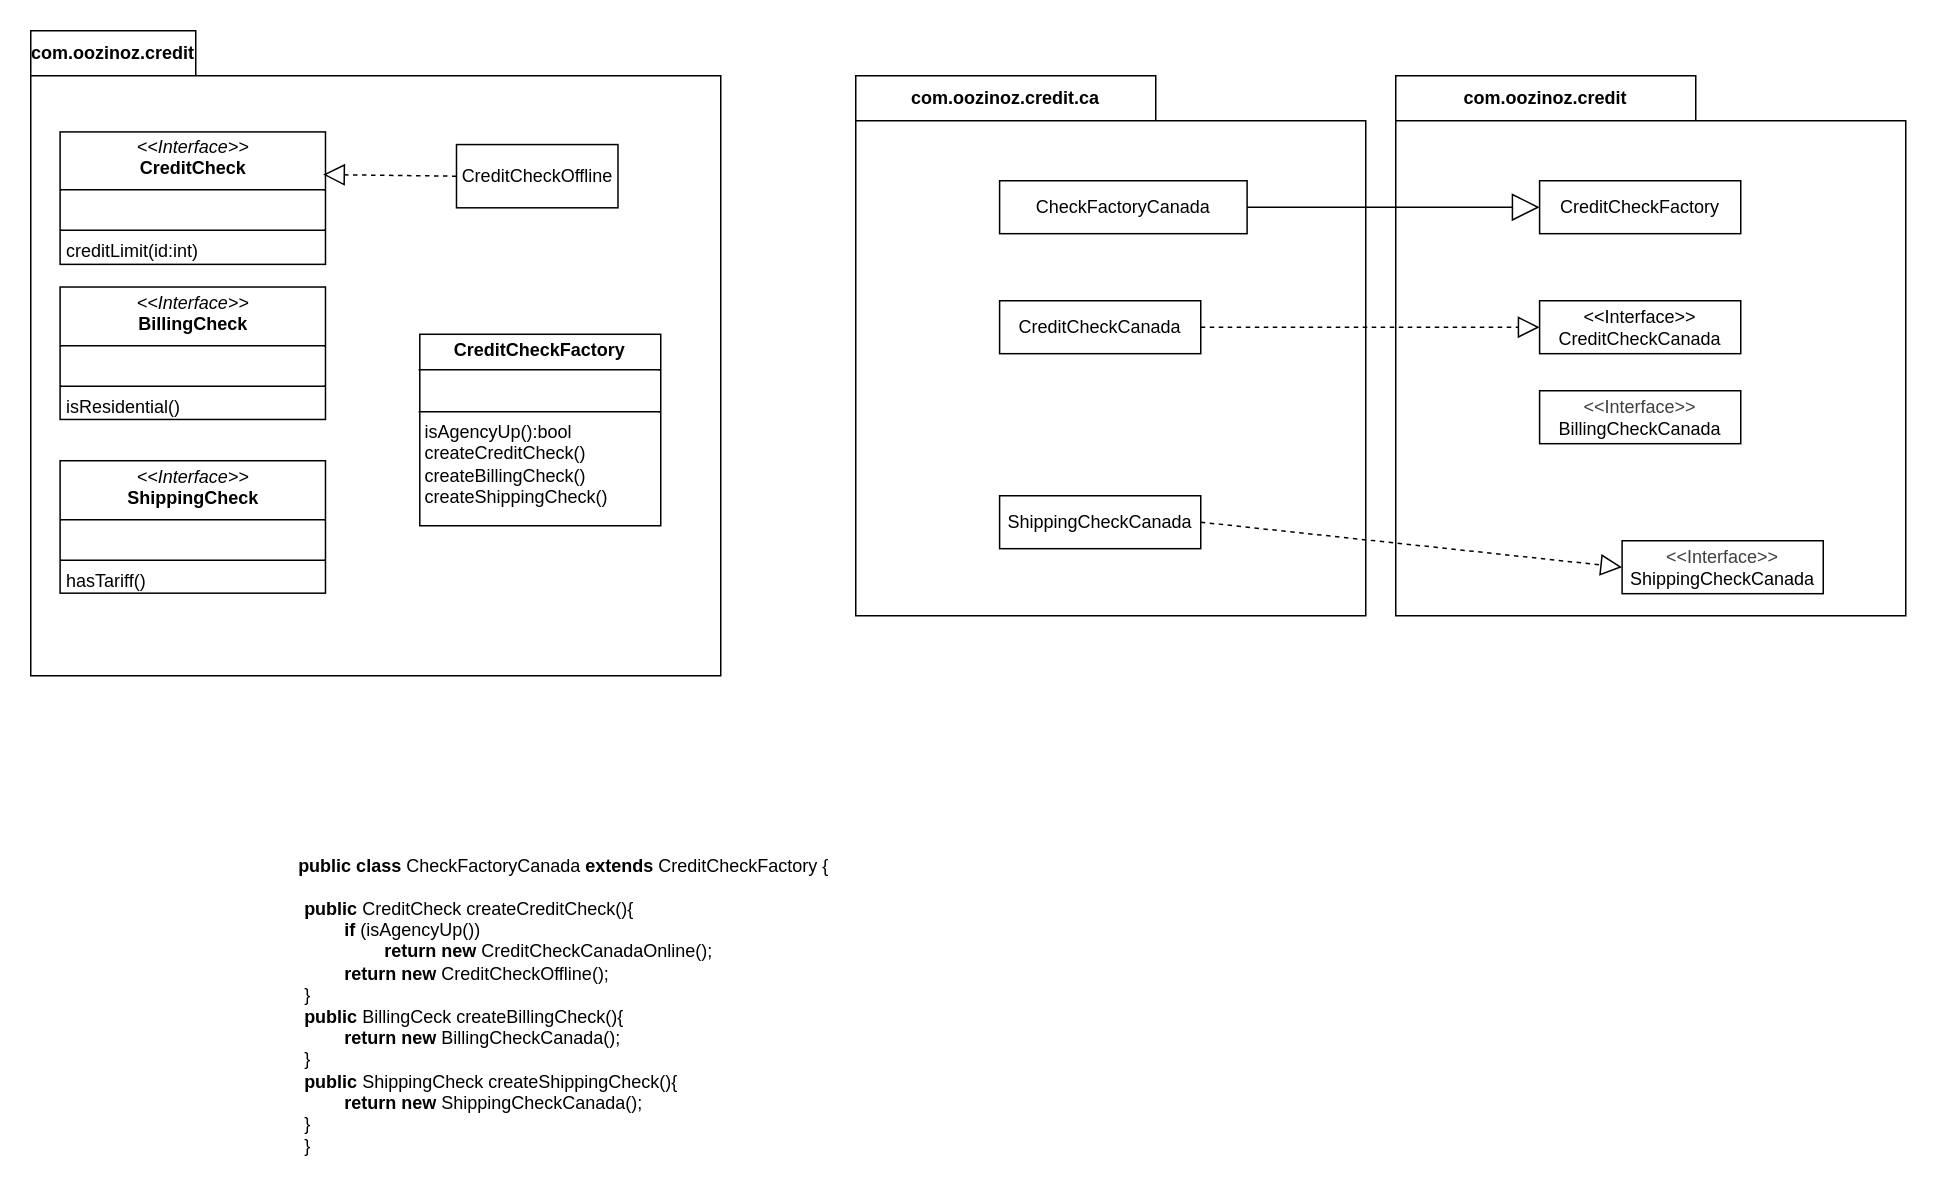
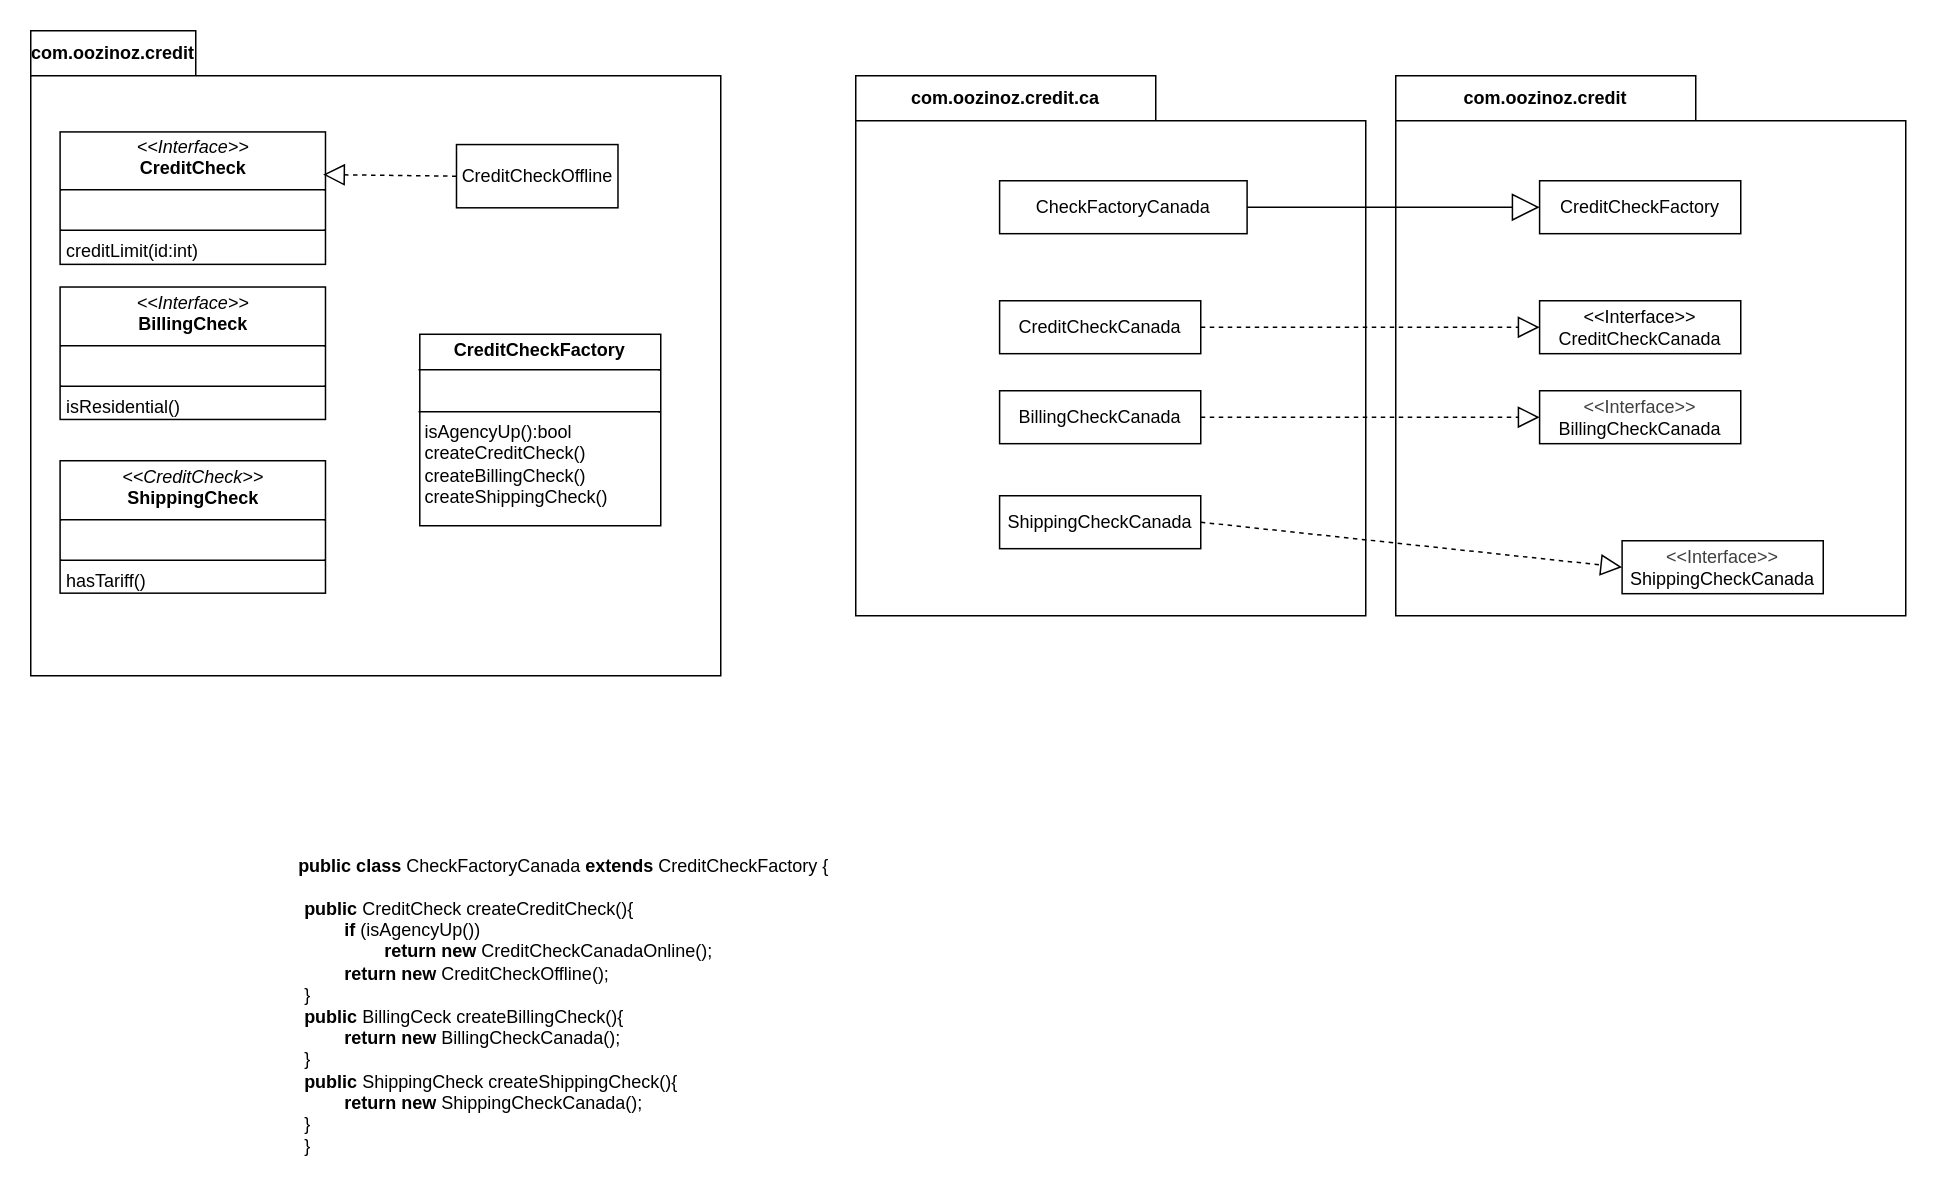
  <mxCell id="0" />
  <mxCell id="1" parent="0" />
  <mxCell id="2" value="com.oozinoz.credit" style="shape=folder;fontStyle=1;tabWidth=110;tabHeight=30;tabPosition=left;html=1;boundedLbl=1;labelInHeader=1;container=1;collapsible=0;whiteSpace=wrap;" vertex="1" parent="1"><mxGeometry x="20" y="20" width="460" height="430" as="geometry" /></mxCell>
  <mxCell id="3" value="" style="html=1;strokeColor=none;resizeWidth=1;resizeHeight=1;fillColor=none;part=1;connectable=0;allowArrows=0;deletable=0;whiteSpace=wrap;" vertex="1" parent="2"><mxGeometry width="460" height="26.327" relative="1" as="geometry"><mxPoint y="30" as="offset" /></mxGeometry></mxCell>
  <mxCell id="4" value="&lt;p style=&quot;margin:0px;margin-top:4px;text-align:center;&quot;&gt;&lt;i&gt;&amp;lt;&amp;lt;Interface&amp;gt;&amp;gt;&lt;/i&gt;&lt;br&gt;&lt;b&gt;CreditCheck&lt;/b&gt;&lt;/p&gt;&lt;hr size=&quot;1&quot; style=&quot;border-style:solid;&quot;&gt;&lt;p style=&quot;margin:0px;margin-left:4px;&quot;&gt;&lt;br&gt;&lt;/p&gt;&lt;hr size=&quot;1&quot; style=&quot;border-style:solid;&quot;&gt;&lt;p style=&quot;margin:0px;margin-left:4px;&quot;&gt;creditLimit(id:int)&lt;/p&gt;" style="verticalAlign=top;align=left;overflow=fill;html=1;whiteSpace=wrap;" vertex="1" parent="2"><mxGeometry x="19.574" y="67.452" width="176.924" height="88.29" as="geometry" /></mxCell>
  <mxCell id="5" value="&lt;p style=&quot;margin:0px;margin-top:4px;text-align:center;&quot;&gt;&lt;i&gt;&amp;lt;&amp;lt;Interface&amp;gt;&amp;gt;&lt;/i&gt;&lt;br&gt;&lt;span style=&quot;font-size: 12px;&quot;&gt;&lt;b&gt;BillingCheck&lt;/b&gt;&lt;/span&gt;&lt;/p&gt;&lt;hr size=&quot;1&quot; style=&quot;border-style:solid;&quot;&gt;&lt;p style=&quot;margin:0px;margin-left:4px;&quot;&gt;&lt;br&gt;&lt;/p&gt;&lt;hr size=&quot;1&quot; style=&quot;border-style:solid;&quot;&gt;&lt;p style=&quot;margin:0px;margin-left:4px;&quot;&gt;isResidential()&lt;/p&gt;" style="verticalAlign=top;align=left;overflow=fill;html=1;whiteSpace=wrap;" vertex="1" parent="2"><mxGeometry x="19.574" y="170.852" width="176.924" height="88.29" as="geometry" /></mxCell>
- <mxCell id="6" value="&lt;p style=&quot;margin:0px;margin-top:4px;text-align:center;&quot;&gt;&lt;i&gt;&amp;lt;&amp;lt;Interface&amp;gt;&amp;gt;&lt;/i&gt;&lt;br&gt;&lt;span style=&quot;font-size: 12px;&quot;&gt;&lt;b&gt;ShippingCheck&lt;/b&gt;&lt;/span&gt;&lt;/p&gt;&lt;hr size=&quot;1&quot; style=&quot;border-style:solid;&quot;&gt;&lt;p style=&quot;margin:0px;margin-left:4px;&quot;&gt;&lt;br&gt;&lt;/p&gt;&lt;hr size=&quot;1&quot; style=&quot;border-style:solid;&quot;&gt;&lt;p style=&quot;margin:0px;margin-left:4px;&quot;&gt;hasTariff()&lt;/p&gt;" style="verticalAlign=top;align=left;overflow=fill;html=1;whiteSpace=wrap;" vertex="1" parent="2"><mxGeometry x="19.574" y="286.664" width="176.924" height="88.29" as="geometry" /></mxCell>
+ <mxCell id="6" value="&lt;p style=&quot;margin:0px;margin-top:4px;text-align:center;&quot;&gt;&lt;i&gt;&amp;lt;&amp;lt;CreditCheck&amp;gt;&amp;gt;&lt;/i&gt;&lt;br&gt;&lt;span style=&quot;font-size: 12px;&quot;&gt;&lt;b&gt;ShippingCheck&lt;/b&gt;&lt;/span&gt;&lt;/p&gt;&lt;hr size=&quot;1&quot; style=&quot;border-style:solid;&quot;&gt;&lt;p style=&quot;margin:0px;margin-left:4px;&quot;&gt;&lt;br&gt;&lt;/p&gt;&lt;hr size=&quot;1&quot; style=&quot;border-style:solid;&quot;&gt;&lt;p style=&quot;margin:0px;margin-left:4px;&quot;&gt;hasTariff()&lt;/p&gt;" style="verticalAlign=top;align=left;overflow=fill;html=1;whiteSpace=wrap;" vertex="1" parent="2"><mxGeometry x="19.574" y="286.664" width="176.924" height="88.29" as="geometry" /></mxCell>
  <mxCell id="7" value="&lt;p style=&quot;margin:0px;margin-top:4px;text-align:center;&quot;&gt;&lt;span style=&quot;font-size: 12px;&quot;&gt;&lt;b&gt;CreditCheckFactory&lt;/b&gt;&lt;/span&gt;&lt;/p&gt;&lt;hr size=&quot;1&quot; style=&quot;border-style:solid;&quot;&gt;&lt;p style=&quot;margin:0px;margin-left:4px;&quot;&gt;&lt;br&gt;&lt;/p&gt;&lt;hr size=&quot;1&quot; style=&quot;border-style:solid;&quot;&gt;&lt;p style=&quot;margin:0px;margin-left:4px;&quot;&gt;isAgencyUp():bool&lt;/p&gt;&lt;p style=&quot;margin:0px;margin-left:4px;&quot;&gt;&lt;span style=&quot;font-size: 12px;&quot;&gt;createCreditCheck()&lt;/span&gt;&lt;/p&gt;&lt;p style=&quot;margin:0px;margin-left:4px;&quot;&gt;&lt;span style=&quot;font-size: 12px;&quot;&gt;createBillingCheck()&lt;/span&gt;&lt;/p&gt;&lt;p style=&quot;margin:0px;margin-left:4px;&quot;&gt;&lt;span style=&quot;font-size: 12px;&quot;&gt;createShippingCheck()&lt;/span&gt;&lt;/p&gt;" style="verticalAlign=top;align=left;overflow=fill;html=1;whiteSpace=wrap;" vertex="1" parent="2"><mxGeometry x="259.36" y="202.35" width="160.64" height="127.65" as="geometry" /></mxCell>
  <mxCell id="8" value="CreditCheckOffline" style="html=1;whiteSpace=wrap;" vertex="1" parent="2"><mxGeometry x="283.83" y="75.882" width="107.66" height="42.157" as="geometry" /></mxCell>
  <mxCell id="9" value="" style="endArrow=block;dashed=1;endFill=0;endSize=12;html=1;entryX=0.991;entryY=0.322;entryDx=0;entryDy=0;entryPerimeter=0;exitX=0;exitY=0.5;exitDx=0;exitDy=0;" edge="1" parent="2" source="8" target="4"><mxGeometry width="160" relative="1" as="geometry"><mxPoint x="137.021" y="185.49" as="sourcePoint" /><mxPoint x="293.617" y="185.49" as="targetPoint" /></mxGeometry></mxCell>
  <mxCell id="10" value="com.oozinoz.credit.ca" style="shape=folder;fontStyle=1;tabWidth=200;tabHeight=30;tabPosition=left;html=1;boundedLbl=1;labelInHeader=1;container=1;collapsible=0;whiteSpace=wrap;" vertex="1" parent="1"><mxGeometry x="570" y="50" width="340" height="360" as="geometry" /></mxCell>
  <mxCell id="11" value="" style="html=1;strokeColor=none;resizeWidth=1;resizeHeight=1;fillColor=none;part=1;connectable=0;allowArrows=0;deletable=0;whiteSpace=wrap;" vertex="1" parent="10"><mxGeometry width="340.0" height="100" relative="1" as="geometry"><mxPoint y="30" as="offset" /></mxGeometry></mxCell>
  <mxCell id="12" value="CheckFactoryCanada" style="html=1;whiteSpace=wrap;" vertex="1" parent="10"><mxGeometry x="95.9" y="70" width="165" height="35.29" as="geometry" /></mxCell>
  <mxCell id="13" value="CreditCheckCanada" style="html=1;whiteSpace=wrap;" vertex="1" parent="10"><mxGeometry x="95.9" y="150" width="134.1" height="35.29" as="geometry" /></mxCell>
+ <mxCell id="14" value="&lt;span style=&quot;color: rgb(0, 0, 0);&quot;&gt;BillingCheckCanada&lt;/span&gt;" style="html=1;whiteSpace=wrap;" vertex="1" parent="10"><mxGeometry x="95.9" y="210" width="134.1" height="35.29" as="geometry" /></mxCell>
  <mxCell id="15" value="&lt;span style=&quot;color: rgb(0, 0, 0);&quot;&gt;ShippingCheckCanada&lt;/span&gt;" style="html=1;whiteSpace=wrap;" vertex="1" parent="10"><mxGeometry x="95.9" y="280" width="134.1" height="35.29" as="geometry" /></mxCell>
  <mxCell id="16" value="&lt;div&gt;&lt;font color=&quot;#000000&quot;&gt;&lt;b&gt;public class&lt;/b&gt; CheckFactoryCanada &lt;b&gt;extends &lt;/b&gt;CreditCheckFactory {&lt;/font&gt;&lt;/div&gt;&lt;div&gt;&lt;p style=&quot;text-align: left; text-wrap-mode: wrap; margin: 0px 0px 0px 4px;&quot;&gt;&lt;br&gt;&lt;/p&gt;&lt;p style=&quot;text-align: left; text-wrap-mode: wrap; margin: 0px 0px 0px 4px;&quot;&gt;&lt;b&gt;public &lt;/b&gt;CreditCheck createCreditCheck(){&lt;/p&gt;&lt;p style=&quot;text-align: left; margin: 0px 0px 0px 4px;&quot;&gt;&lt;span style=&quot;white-space: pre;&quot;&gt;&#09;&lt;/span&gt;&lt;span style=&quot;text-wrap-mode: wrap;&quot;&gt;&lt;span style=&quot;background-color: transparent;&quot;&gt;&lt;b&gt;if &lt;/b&gt;(isAgencyUp())&lt;/span&gt;&lt;br&gt;&lt;/span&gt;&lt;/p&gt;&lt;p style=&quot;text-align: left; margin: 0px 0px 0px 4px;&quot;&gt;&lt;span style=&quot;text-wrap-mode: wrap;&quot;&gt;&lt;span style=&quot;white-space: pre;&quot;&gt;&#09;&lt;/span&gt;&lt;span style=&quot;white-space: pre;&quot;&gt;&#09;&lt;/span&gt;&lt;b&gt;return new&lt;/b&gt; CreditCheckCanadaOnline();&lt;/span&gt;&lt;/p&gt;&lt;p style=&quot;text-align: left; margin: 0px 0px 0px 4px;&quot;&gt;&lt;span style=&quot;text-wrap-mode: wrap;&quot;&gt;&lt;span style=&quot;white-space: pre;&quot;&gt;&#09;&lt;/span&gt;&lt;b&gt;return new&lt;/b&gt; CreditCheckOffline();&lt;/span&gt;&lt;/p&gt;&lt;p style=&quot;text-align: left; text-wrap-mode: wrap; margin: 0px 0px 0px 4px;&quot;&gt;}&lt;/p&gt;&lt;p style=&quot;text-align: left; text-wrap-mode: wrap; margin: 0px 0px 0px 4px;&quot;&gt;&lt;b&gt;public &lt;/b&gt;BillingCeck createBillingCheck(){&lt;/p&gt;&lt;p style=&quot;text-align: left; text-wrap-mode: wrap; margin: 0px 0px 0px 4px;&quot;&gt;&lt;span style=&quot;white-space: pre;&quot;&gt;&#09;&lt;/span&gt;&lt;b&gt;return new &lt;/b&gt;BillingCheckCanada();&lt;br&gt;&lt;/p&gt;&lt;p style=&quot;text-align: left; text-wrap-mode: wrap; margin: 0px 0px 0px 4px;&quot;&gt;}&lt;/p&gt;&lt;p style=&quot;text-align: left; text-wrap-mode: wrap; margin: 0px 0px 0px 4px;&quot;&gt;&lt;b&gt;public &lt;/b&gt;ShippingCheck createShippingCheck(){&lt;/p&gt;&lt;p style=&quot;text-align: left; text-wrap-mode: wrap; margin: 0px 0px 0px 4px;&quot;&gt;&lt;span style=&quot;white-space: pre;&quot;&gt;&#09;&lt;/span&gt;&lt;b&gt;return new &lt;/b&gt;ShippingCheckCanada();&lt;br&gt;&lt;/p&gt;&lt;p style=&quot;text-align: left; text-wrap-mode: wrap; margin: 0px 0px 0px 4px;&quot;&gt;}&lt;/p&gt;&lt;p style=&quot;text-align: left; text-wrap-mode: wrap; margin: 0px 0px 0px 4px;&quot;&gt;&lt;span style=&quot;background-color: transparent; text-align: center; text-wrap-mode: nowrap;&quot;&gt;}&lt;/span&gt;&lt;/p&gt;&lt;/div&gt;" style="text;html=1;align=center;verticalAlign=middle;resizable=0;points=[];autosize=1;strokeColor=none;fillColor=none;" vertex="1" parent="1"><mxGeometry x="185" y="560" width="380" height="220" as="geometry" /></mxCell>
  <mxCell id="17" value="com.oozinoz.credit" style="shape=folder;fontStyle=1;tabWidth=200;tabHeight=30;tabPosition=left;html=1;boundedLbl=1;labelInHeader=1;container=1;collapsible=0;whiteSpace=wrap;" vertex="1" parent="1"><mxGeometry x="930" y="50" width="340" height="360" as="geometry" /></mxCell>
  <mxCell id="18" value="" style="html=1;strokeColor=none;resizeWidth=1;resizeHeight=1;fillColor=none;part=1;connectable=0;allowArrows=0;deletable=0;whiteSpace=wrap;" vertex="1" parent="17"><mxGeometry width="340.0" height="100" relative="1" as="geometry"><mxPoint y="30" as="offset" /></mxGeometry></mxCell>
  <mxCell id="19" value="&lt;div&gt;&lt;span style=&quot;background-color: transparent;&quot;&gt;CreditCheckFactory&lt;/span&gt;&lt;/div&gt;" style="html=1;whiteSpace=wrap;" vertex="1" parent="17"><mxGeometry x="95.9" y="70" width="134.1" height="35.29" as="geometry" /></mxCell>
  <mxCell id="20" value="&lt;div&gt;&amp;lt;&amp;lt;Interface&amp;gt;&amp;gt;&lt;/div&gt;CreditCheckCanada" style="html=1;whiteSpace=wrap;" vertex="1" parent="17"><mxGeometry x="95.9" y="150" width="134.1" height="35.29" as="geometry" /></mxCell>
  <mxCell id="21" value="&lt;div&gt;&lt;span style=&quot;color: rgb(0, 0, 0);&quot;&gt;&lt;span style=&quot;color: rgb(63, 63, 63);&quot;&gt;&amp;lt;&amp;lt;Interface&amp;gt;&amp;gt;&lt;/span&gt;&lt;/span&gt;&lt;/div&gt;&lt;span style=&quot;color: rgb(0, 0, 0);&quot;&gt;BillingCheckCanada&lt;/span&gt;" style="html=1;whiteSpace=wrap;" vertex="1" parent="17"><mxGeometry x="95.9" y="210" width="134.1" height="35.29" as="geometry" /></mxCell>
  <mxCell id="22" value="&lt;div&gt;&lt;span style=&quot;color: rgb(0, 0, 0);&quot;&gt;&lt;span style=&quot;color: rgb(63, 63, 63);&quot;&gt;&amp;lt;&amp;lt;Interface&amp;gt;&amp;gt;&lt;/span&gt;&lt;/span&gt;&lt;/div&gt;&lt;span style=&quot;color: rgb(0, 0, 0);&quot;&gt;ShippingCheckCanada&lt;/span&gt;" style="html=1;whiteSpace=wrap;" vertex="1" parent="17"><mxGeometry x="150.9" y="310" width="134.1" height="35.29" as="geometry" /></mxCell>
  <mxCell id="23" value="" style="endArrow=block;dashed=1;endFill=0;endSize=12;html=1;entryX=0;entryY=0.5;entryDx=0;entryDy=0;exitX=1;exitY=0.5;exitDx=0;exitDy=0;" edge="1" parent="1" source="13" target="20"><mxGeometry width="160" relative="1" as="geometry"><mxPoint x="730" y="200" as="sourcePoint" /><mxPoint x="890" y="200" as="targetPoint" /></mxGeometry></mxCell>
+ <mxCell id="24" value="" style="endArrow=block;dashed=1;endFill=0;endSize=12;html=1;entryX=0;entryY=0.5;entryDx=0;entryDy=0;exitX=1;exitY=0.5;exitDx=0;exitDy=0;" edge="1" parent="1" source="14" target="21"><mxGeometry width="160" relative="1" as="geometry"><mxPoint x="810" y="277.5" as="sourcePoint" /><mxPoint x="1036" y="277.5" as="targetPoint" /></mxGeometry></mxCell>
  <mxCell id="25" value="" style="endArrow=block;dashed=1;endFill=0;endSize=12;html=1;entryX=0;entryY=0.5;entryDx=0;entryDy=0;exitX=1;exitY=0.5;exitDx=0;exitDy=0;" edge="1" parent="1" source="15" target="22"><mxGeometry width="160" relative="1" as="geometry"><mxPoint x="810" y="347.14" as="sourcePoint" /><mxPoint x="1036" y="347.14" as="targetPoint" /></mxGeometry></mxCell>
  <mxCell id="26" value="" style="endArrow=block;endSize=16;endFill=0;html=1;entryX=0;entryY=0.5;entryDx=0;entryDy=0;exitX=1;exitY=0.5;exitDx=0;exitDy=0;" edge="1" parent="1" source="12" target="19"><mxGeometry width="160" relative="1" as="geometry"><mxPoint x="730" y="200" as="sourcePoint" /><mxPoint x="890" y="200" as="targetPoint" /></mxGeometry></mxCell>
